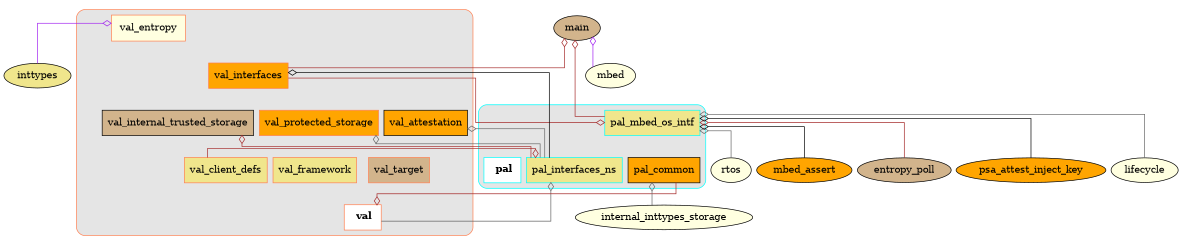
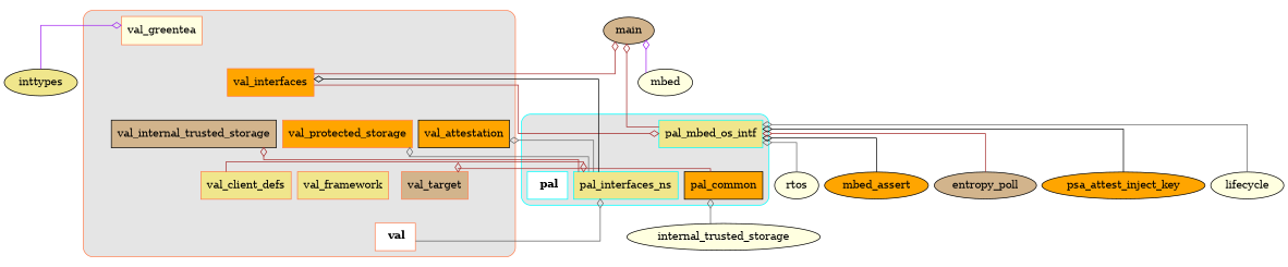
  digraph {
    compound=true
    nodesep=0.11
    rankdir=BT
    ranksep=0.44
    splines=ortho
    node [fillcolor=orange shape=record style=filled]
    edge [style=invis]
    n1 [color=coral fillcolor=white label=< <B> val</B>>]
    n2 [color=black label=val_attestation]
    n3 [color=coral fillcolor=khaki label=val_client_defs]
-   n4 [color=coral fillcolor=lightyellow label=val_entropy]
+   n4 [color=coral fillcolor=lightyellow label=val_greentea]
    n5 [color=coral label=val_interfaces]
    n6 [color=black fillcolor=tan label=val_internal_trusted_storage]
    n7 [color=coral label=val_protected_storage]
    n8 [color=coral fillcolor=tan label=val_target]
    n9 [color=coral fillcolor=khaki label=val_framework]
    n10 [color=black label=pal_common]
    n11 [color=cyan fillcolor=khaki label=pal_mbed_os_intf]
    n12 [color=cyan fillcolor=khaki label=pal_interfaces_ns]
    n13 [color=cyan fillcolor=white label=< <B> pal</B>>]
    main [fillcolor=tan shape=""]
    mbed [fillcolor=lightyellow shape=""]
    rtos [fillcolor=lightyellow shape=""]
    mbed_assert [shape=""]
    entropy_poll [fillcolor=tan shape=""]
    psa_attest_inject_key [shape=""]
    lifecycle [fillcolor=lightyellow shape=""]
-   internal_trusted_storage [fillcolor=lightyellow label=internal_inttypes_storage shape=""]
+   internal_trusted_storage [fillcolor=lightyellow shape=""]
    inttypes [fillcolor=khaki shape=""]
    subgraph cluster_1 {
      bgcolor=grey90
      color=coral
      nodesep=0.44
      style=rounded
      n1
      n2
      n3
      n4
      n5
      n6
      n7
      n8
      n9
    }
    subgraph cluster_2 {
      bgcolor=grey90
      color=cyan
      nodesep=0.44
      style=rounded
      n10
      n11
      n12
      n13
    }
    n1 -> n2
    n1 -> n3
    n1 -> n4
    n1 -> n5
    n1 -> n6
    n1 -> n7
    n1 -> n8
    n1 -> n12 [arrowhead=ediamond color=gray40 style=""]
    n2 -> n5
    n3 -> n2
    n3 -> n5
    n3 -> n6
    n3 -> n7
    n3 -> n12 [arrowhead=ediamond color=brown style=""]
    n4 -> n5
    n5 -> n4
    n5 -> n11 [arrowhead=ediamond color=brown style=""]
    n5 -> main [arrowhead=ediamond color=brown style=""]
    n6 -> n5
    n7 -> n5
    n8 -> n2
    n8 -> n6
    n8 -> n7
    n9 -> n2
    n9 -> n6
    n9 -> n7
-   n10 -> n1 [arrowhead=ediamond color=brown style=""]
+   n10 -> n8 [arrowhead=ediamond color=brown style=""]
    n10 -> n11
    n11 -> main [arrowhead=ediamond color=brown style=""]
    n12 -> n2 [arrowhead=ediamond color=gray40 style=""]
    n12 -> n5 [arrowhead=ediamond color=black style=""]
    n12 -> n6 [arrowhead=ediamond color=brown style=""]
    n12 -> n7 [arrowhead=ediamond color=gray40 style=""]
    mbed -> main [arrowhead=ediamond color=purple style=""]
    rtos -> n11 [arrowhead=ediamond color=gray40 style=""]
    mbed_assert -> n11 [arrowhead=ediamond color=black style=""]
    entropy_poll -> n11 [arrowhead=ediamond color=brown style=""]
    psa_attest_inject_key -> n11 [arrowhead=ediamond color=black style=""]
    lifecycle -> n11 [arrowhead=ediamond color=gray40 style=""]
    internal_trusted_storage -> n10 [arrowhead=ediamond color=gray40 style=""]
    inttypes -> n4 [arrowhead=ediamond color=purple style=""]
  }
